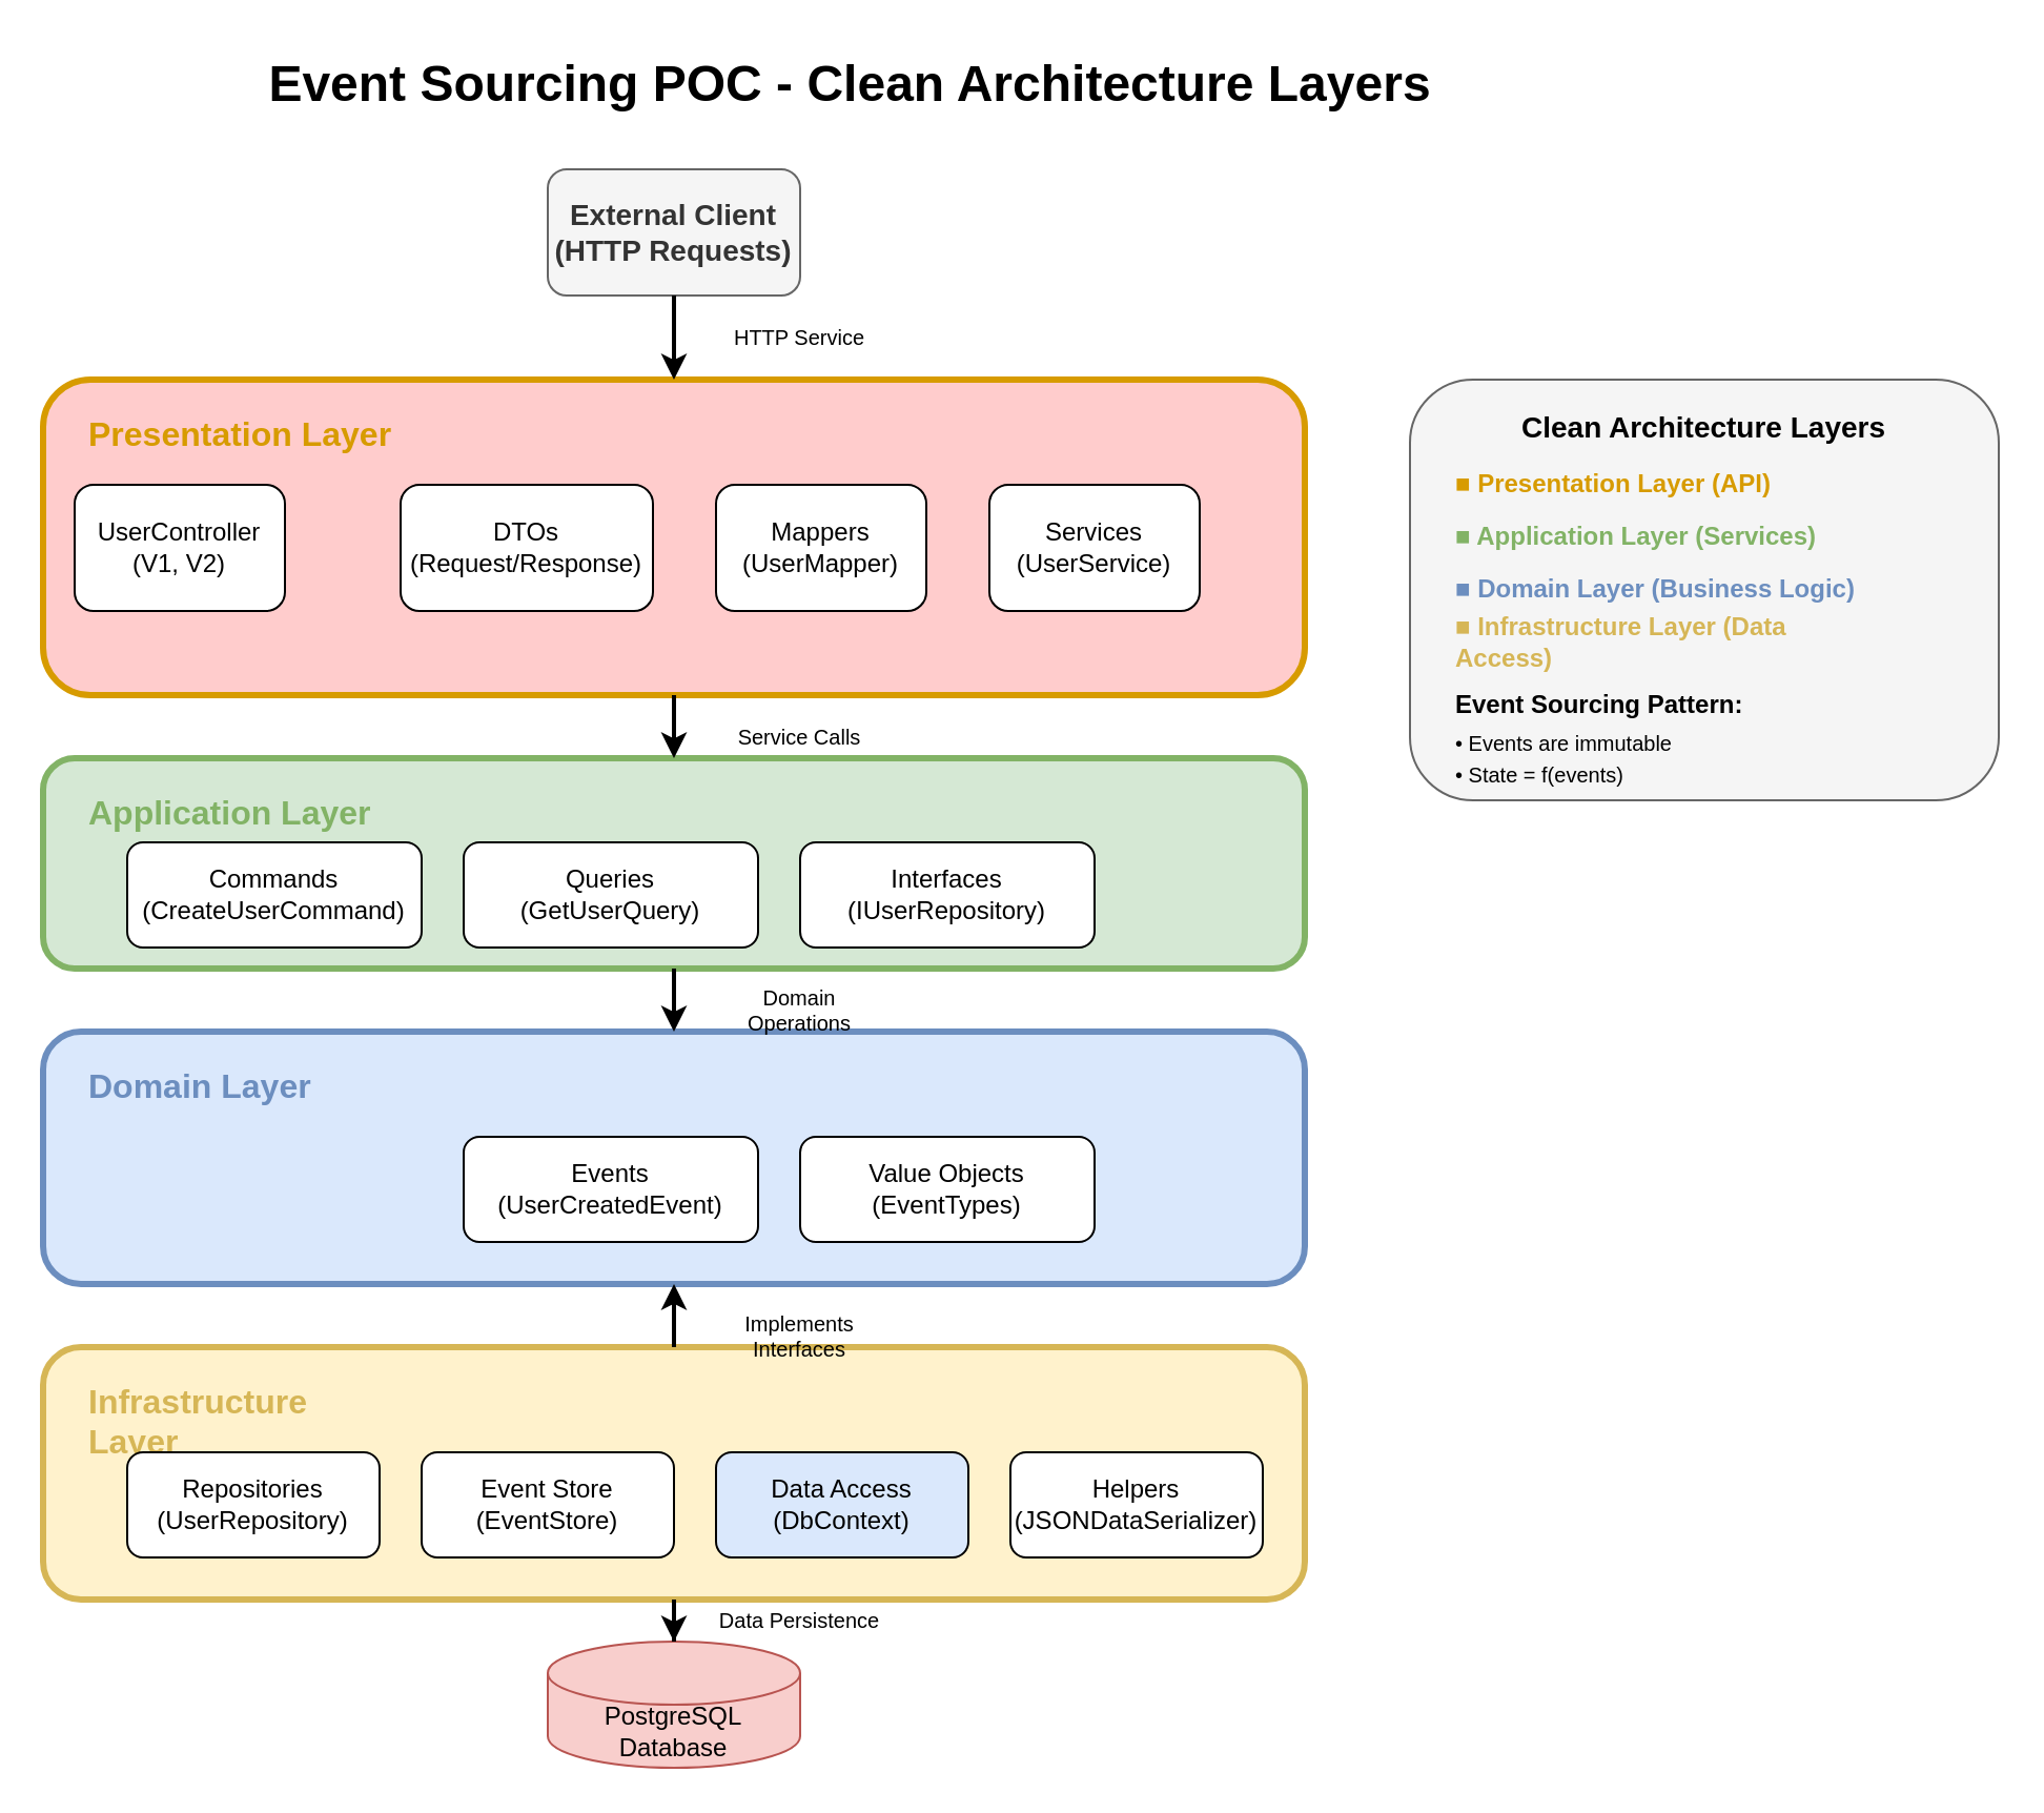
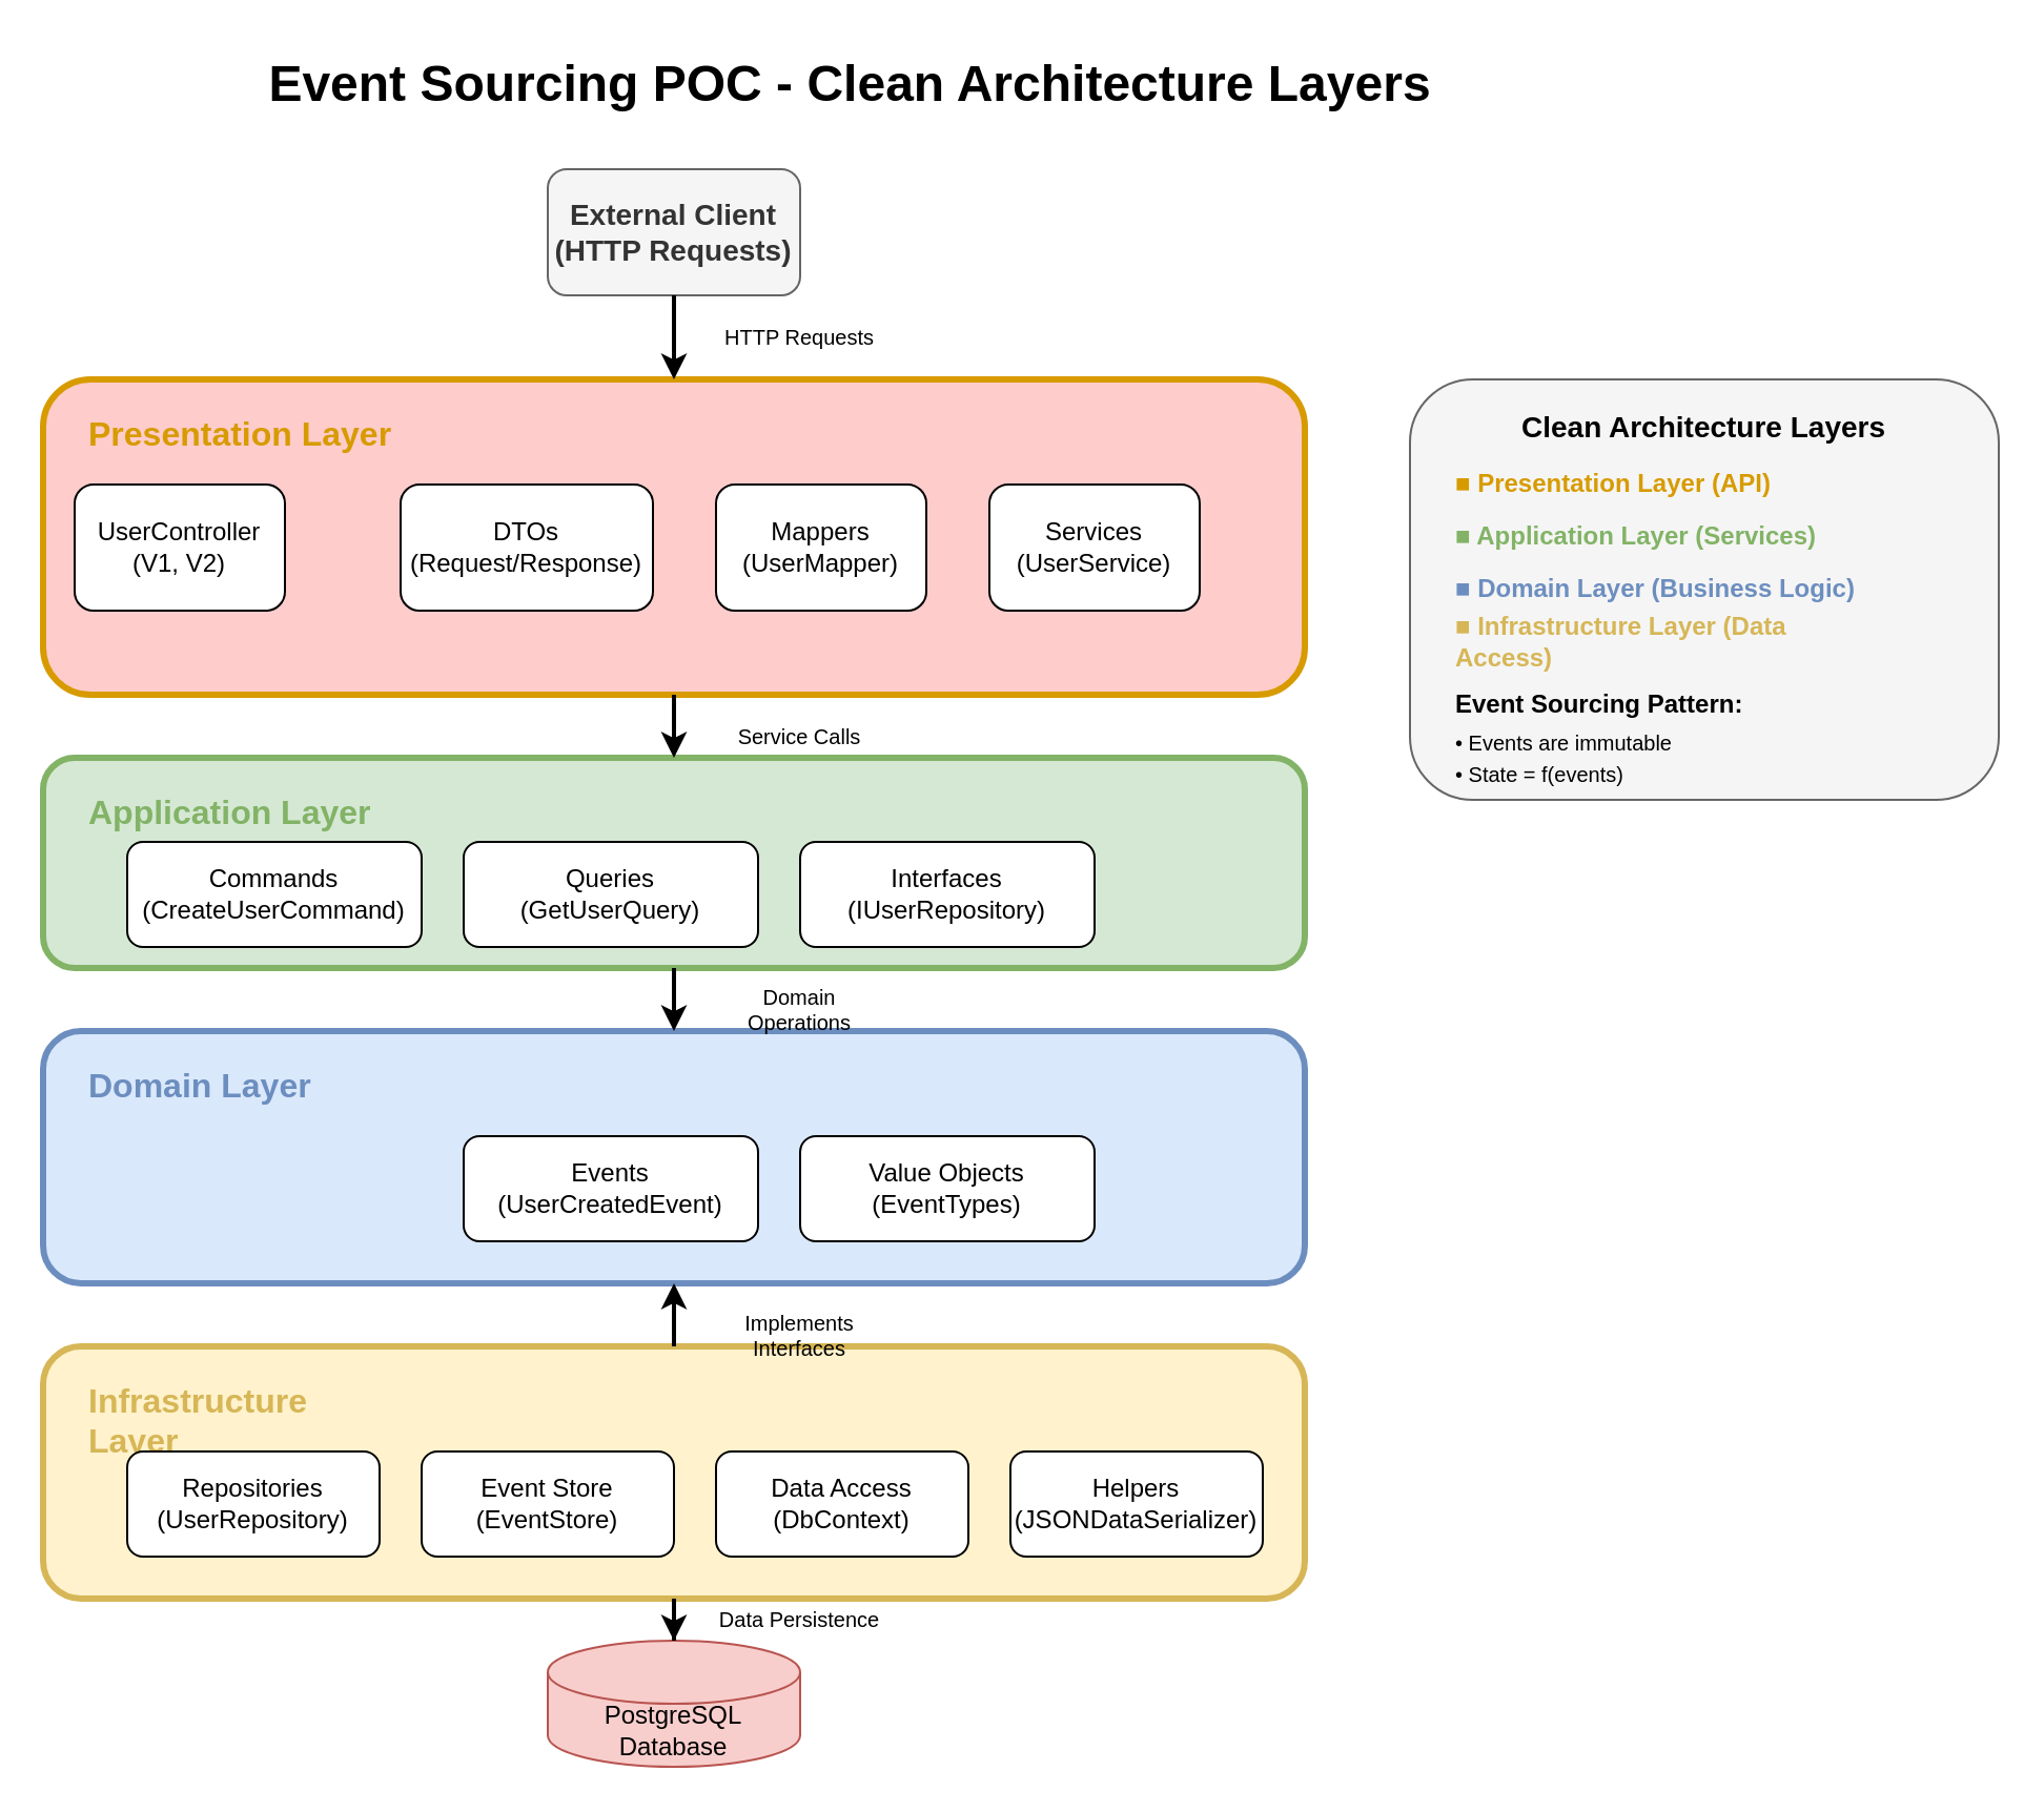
  <mxCell id="0" />
  <mxCell id="1" parent="0" />
  <mxCell id="2" value="Event Sourcing POC - Clean Architecture Layers" style="text;html=1;strokeColor=none;fillColor=none;align=center;verticalAlign=middle;whiteSpace=wrap;rounded=0;fontSize=24;fontStyle=1;" vertex="1" parent="1"><mxGeometry x="104" y="20" width="600" height="40" as="geometry" /></mxCell>
  <mxCell id="3" value="External Client&lt;br/&gt;(HTTP Requests)" style="rounded=1;whiteSpace=wrap;html=1;fillColor=#f5f5f5;strokeColor=#666666;fontColor=#333333;fontSize=14;fontStyle=1;" vertex="1" parent="1"><mxGeometry x="260" y="80" width="120" height="60" as="geometry" /></mxCell>
  <mxCell id="4" value="" style="rounded=1;whiteSpace=wrap;html=1;fillColor=#ffcccc;strokeColor=#d79b00;strokeWidth=3;" vertex="1" parent="1"><mxGeometry x="20" y="180" width="600" height="150" as="geometry" /></mxCell>
  <mxCell id="5" value="Presentation Layer" style="text;html=1;strokeColor=none;fillColor=none;align=left;verticalAlign=top;whiteSpace=wrap;rounded=0;fontSize=16;fontStyle=1;fontColor=#d79b00;" vertex="1" parent="1"><mxGeometry x="40" y="190" width="150" height="25" as="geometry" /></mxCell>
  <mxCell id="6" value="UserController&lt;br/&gt;(V1, V2)" style="rounded=1;whiteSpace=wrap;html=1;fillColor=#ffffff;strokeColor=#000000;" vertex="1" parent="1"><mxGeometry x="35" y="230" width="100" height="60" as="geometry" /></mxCell>
  <mxCell id="7" value="DTOs&lt;br/&gt;(Request/Response)" style="rounded=1;whiteSpace=wrap;html=1;fillColor=#ffffff;strokeColor=#000000;" vertex="1" parent="1"><mxGeometry x="190" y="230" width="120" height="60" as="geometry" /></mxCell>
  <mxCell id="8" value="Mappers&lt;br/&gt;(UserMapper)" style="rounded=1;whiteSpace=wrap;html=1;fillColor=#ffffff;strokeColor=#000000;" vertex="1" parent="1"><mxGeometry x="340" y="230" width="100" height="60" as="geometry" /></mxCell>
  <mxCell id="9" value="Services&lt;br/&gt;(UserService)" style="rounded=1;whiteSpace=wrap;html=1;fillColor=#ffffff;strokeColor=#000000;" vertex="1" parent="1"><mxGeometry x="470" y="230" width="100" height="60" as="geometry" /></mxCell>
  <mxCell id="10" value="" style="rounded=1;whiteSpace=wrap;html=1;fillColor=#d5e8d4;strokeColor=#82b366;strokeWidth=3;" vertex="1" parent="1"><mxGeometry x="20" y="360" width="600" height="100" as="geometry" /></mxCell>
  <mxCell id="11" value="Application Layer" style="text;html=1;strokeColor=none;fillColor=none;align=left;verticalAlign=top;whiteSpace=wrap;rounded=0;fontSize=16;fontStyle=1;fontColor=#82b366;" vertex="1" parent="1"><mxGeometry x="40" y="370" width="150" height="25" as="geometry" /></mxCell>
  <mxCell id="12" value="Commands&lt;br/&gt;(CreateUserCommand)" style="rounded=1;whiteSpace=wrap;html=1;fillColor=#ffffff;strokeColor=#000000;" vertex="1" parent="1"><mxGeometry x="60" y="400" width="140" height="50" as="geometry" /></mxCell>
  <mxCell id="13" value="Queries&lt;br/&gt;(GetUserQuery)" style="rounded=1;whiteSpace=wrap;html=1;fillColor=#ffffff;strokeColor=#000000;" vertex="1" parent="1"><mxGeometry x="220" y="400" width="140" height="50" as="geometry" /></mxCell>
  <mxCell id="14" value="Interfaces&lt;br/&gt;(IUserRepository)" style="rounded=1;whiteSpace=wrap;html=1;fillColor=#ffffff;strokeColor=#000000;" vertex="1" parent="1"><mxGeometry x="380" y="400" width="140" height="50" as="geometry" /></mxCell>
  <mxCell id="15" value="" style="rounded=1;whiteSpace=wrap;html=1;fillColor=#dae8fc;strokeColor=#6c8ebf;strokeWidth=3;" vertex="1" parent="1"><mxGeometry x="20" y="490" width="600" height="120" as="geometry" /></mxCell>
  <mxCell id="16" value="Domain Layer" style="text;html=1;strokeColor=none;fillColor=none;align=left;verticalAlign=top;whiteSpace=wrap;rounded=0;fontSize=16;fontStyle=1;fontColor=#6c8ebf;" vertex="1" parent="1"><mxGeometry x="40" y="500" width="150" height="25" as="geometry" /></mxCell>
  <mxCell id="17" value="Events&lt;br/&gt;(UserCreatedEvent)" style="rounded=1;whiteSpace=wrap;html=1;fillColor=#ffffff;strokeColor=#000000;" vertex="1" parent="1"><mxGeometry x="220" y="540" width="140" height="50" as="geometry" /></mxCell>
  <mxCell id="18" value="Value Objects&lt;br/&gt;(EventTypes)" style="rounded=1;whiteSpace=wrap;html=1;fillColor=#ffffff;strokeColor=#000000;" vertex="1" parent="1"><mxGeometry x="380" y="540" width="140" height="50" as="geometry" /></mxCell>
  <mxCell id="19" value="" style="rounded=1;whiteSpace=wrap;html=1;fillColor=#fff2cc;strokeColor=#d6b656;strokeWidth=3;" vertex="1" parent="1"><mxGeometry x="20" y="640" width="600" height="120" as="geometry" /></mxCell>
  <mxCell id="20" value="Infrastructure Layer" style="text;html=1;strokeColor=none;fillColor=none;align=left;verticalAlign=top;whiteSpace=wrap;rounded=0;fontSize=16;fontStyle=1;fontColor=#d6b656;" vertex="1" parent="1"><mxGeometry x="40" y="650" width="150" height="25" as="geometry" /></mxCell>
  <mxCell id="21" value="Repositories&lt;br/&gt;(UserRepository)" style="rounded=1;whiteSpace=wrap;html=1;fillColor=#ffffff;strokeColor=#000000;" vertex="1" parent="1"><mxGeometry x="60" y="690" width="120" height="50" as="geometry" /></mxCell>
  <mxCell id="22" value="Event Store&lt;br/&gt;(EventStore)" style="rounded=1;whiteSpace=wrap;html=1;fillColor=#ffffff;strokeColor=#000000;" vertex="1" parent="1"><mxGeometry x="200" y="690" width="120" height="50" as="geometry" /></mxCell>
- <mxCell id="23" value="Data Access&lt;br/&gt;(DbContext)" style="rounded=1;whiteSpace=wrap;html=1;fillColor=#dae8fc;strokeColor=#000000;" vertex="1" parent="1"><mxGeometry x="340" y="690" width="120" height="50" as="geometry" /></mxCell>
+ <mxCell id="23" value="Data Access&lt;br/&gt;(DbContext)" style="rounded=1;whiteSpace=wrap;html=1;fillColor=#ffffff;strokeColor=#000000;" vertex="1" parent="1"><mxGeometry x="340" y="690" width="120" height="50" as="geometry" /></mxCell>
  <mxCell id="24" value="Helpers&lt;br/&gt;(JSONDataSerializer)" style="rounded=1;whiteSpace=wrap;html=1;fillColor=#ffffff;strokeColor=#000000;" vertex="1" parent="1"><mxGeometry x="480" y="690" width="120" height="50" as="geometry" /></mxCell>
  <mxCell id="25" value="PostgreSQL&lt;br/&gt;Database" style="shape=cylinder3;whiteSpace=wrap;html=1;boundedLbl=1;backgroundOutline=1;size=15;fillColor=#f8cecc;strokeColor=#b85450;" vertex="1" parent="1"><mxGeometry x="260" y="780" width="120" height="60" as="geometry" /></mxCell>
  <mxCell id="26" style="edgeStyle=orthogonalEdgeStyle;rounded=0;orthogonalLoop=1;jettySize=auto;html=1;entryX=0.5;entryY=0;entryDx=0;entryDy=0;strokeWidth=2;" edge="1" parent="1" source="3" target="4"><mxGeometry relative="1" as="geometry" /></mxCell>
  <mxCell id="27" style="edgeStyle=orthogonalEdgeStyle;rounded=0;orthogonalLoop=1;jettySize=auto;html=1;entryX=0.5;entryY=0;entryDx=0;entryDy=0;strokeWidth=2;" edge="1" parent="1" source="4" target="10"><mxGeometry relative="1" as="geometry" /></mxCell>
  <mxCell id="28" style="edgeStyle=orthogonalEdgeStyle;rounded=0;orthogonalLoop=1;jettySize=auto;html=1;entryX=0.5;entryY=0;entryDx=0;entryDy=0;strokeWidth=2;" edge="1" parent="1" source="10" target="15"><mxGeometry relative="1" as="geometry" /></mxCell>
  <mxCell id="29" style="edgeStyle=orthogonalEdgeStyle;rounded=0;orthogonalLoop=1;jettySize=auto;html=1;entryX=0.5;entryY=1;entryDx=0;entryDy=0;strokeWidth=2;" edge="1" parent="1" source="19" target="15"><mxGeometry relative="1" as="geometry" /></mxCell>
  <mxCell id="30" style="edgeStyle=orthogonalEdgeStyle;rounded=0;orthogonalLoop=1;jettySize=auto;html=1;entryX=0.5;entryY=0;entryDx=0;entryDy=0;entryPerimeter=0;strokeWidth=2;" edge="1" parent="1" source="19" target="25"><mxGeometry relative="1" as="geometry" /></mxCell>
- <mxCell id="31" value="HTTP Service" style="text;html=1;strokeColor=none;fillColor=none;align=center;verticalAlign=middle;whiteSpace=wrap;rounded=0;fontSize=10;" vertex="1" parent="1"><mxGeometry x="340" y="150" width="80" height="20" as="geometry" /></mxCell>
+ <mxCell id="31" value="HTTP Requests" style="text;html=1;strokeColor=none;fillColor=none;align=center;verticalAlign=middle;whiteSpace=wrap;rounded=0;fontSize=10;" vertex="1" parent="1"><mxGeometry x="340" y="150" width="80" height="20" as="geometry" /></mxCell>
  <mxCell id="32" value="Service Calls" style="text;html=1;strokeColor=none;fillColor=none;align=center;verticalAlign=middle;whiteSpace=wrap;rounded=0;fontSize=10;" vertex="1" parent="1"><mxGeometry x="340" y="340" width="80" height="20" as="geometry" /></mxCell>
  <mxCell id="33" value="Domain Operations" style="text;html=1;strokeColor=none;fillColor=none;align=center;verticalAlign=middle;whiteSpace=wrap;rounded=0;fontSize=10;" vertex="1" parent="1"><mxGeometry x="340" y="470" width="80" height="20" as="geometry" /></mxCell>
  <mxCell id="34" value="Implements&lt;br/&gt;Interfaces" style="text;html=1;strokeColor=none;fillColor=none;align=center;verticalAlign=middle;whiteSpace=wrap;rounded=0;fontSize=10;" vertex="1" parent="1"><mxGeometry x="340" y="620" width="80" height="30" as="geometry" /></mxCell>
  <mxCell id="35" value="Data Persistence" style="text;html=1;strokeColor=none;fillColor=none;align=center;verticalAlign=middle;whiteSpace=wrap;rounded=0;fontSize=10;" vertex="1" parent="1"><mxGeometry x="340" y="760" width="80" height="20" as="geometry" /></mxCell>
  <mxCell id="36" value="" style="rounded=1;whiteSpace=wrap;html=1;fillColor=#f5f5f5;strokeColor=#666666;" vertex="1" parent="1"><mxGeometry x="670" y="180" width="280" height="200" as="geometry" /></mxCell>
  <mxCell id="37" value="Clean Architecture Layers" style="text;html=1;strokeColor=none;fillColor=none;align=center;verticalAlign=middle;whiteSpace=wrap;rounded=0;fontSize=14;fontStyle=1;" vertex="1" parent="1"><mxGeometry x="690" y="190" width="240" height="25" as="geometry" /></mxCell>
  <mxCell id="38" value="■ Presentation Layer (API)" style="text;html=1;strokeColor=none;fillColor=none;align=left;verticalAlign=middle;whiteSpace=wrap;rounded=0;fontSize=12;fontColor=#d79b00;fontStyle=1;" vertex="1" parent="1"><mxGeometry x="690" y="220" width="200" height="20" as="geometry" /></mxCell>
  <mxCell id="39" value="■ Application Layer (Services)" style="text;html=1;strokeColor=none;fillColor=none;align=left;verticalAlign=middle;whiteSpace=wrap;rounded=0;fontSize=12;fontColor=#82b366;fontStyle=1;" vertex="1" parent="1"><mxGeometry x="690" y="245" width="200" height="20" as="geometry" /></mxCell>
  <mxCell id="40" value="■ Domain Layer (Business Logic)" style="text;html=1;strokeColor=none;fillColor=none;align=left;verticalAlign=middle;whiteSpace=wrap;rounded=0;fontSize=12;fontColor=#6c8ebf;fontStyle=1;" vertex="1" parent="1"><mxGeometry x="690" y="270" width="200" height="20" as="geometry" /></mxCell>
  <mxCell id="41" value="■ Infrastructure Layer (Data Access)" style="text;html=1;strokeColor=none;fillColor=none;align=left;verticalAlign=middle;whiteSpace=wrap;rounded=0;fontSize=12;fontColor=#d6b656;fontStyle=1;" vertex="1" parent="1"><mxGeometry x="690" y="295" width="200" height="20" as="geometry" /></mxCell>
  <mxCell id="42" value="Event Sourcing Pattern:" style="text;html=1;strokeColor=none;fillColor=none;align=left;verticalAlign=middle;whiteSpace=wrap;rounded=0;fontSize=12;fontStyle=1;" vertex="1" parent="1"><mxGeometry x="690" y="325" width="200" height="20" as="geometry" /></mxCell>
  <mxCell id="43" value="• Events are immutable" style="text;html=1;strokeColor=none;fillColor=none;align=left;verticalAlign=middle;whiteSpace=wrap;rounded=0;fontSize=10;" vertex="1" parent="1"><mxGeometry x="690" y="345" width="200" height="15" as="geometry" /></mxCell>
  <mxCell id="44" value="• State = f(events)" style="text;html=1;strokeColor=none;fillColor=none;align=left;verticalAlign=middle;whiteSpace=wrap;rounded=0;fontSize=10;" vertex="1" parent="1"><mxGeometry x="690" y="360" width="200" height="15" as="geometry" /></mxCell>
